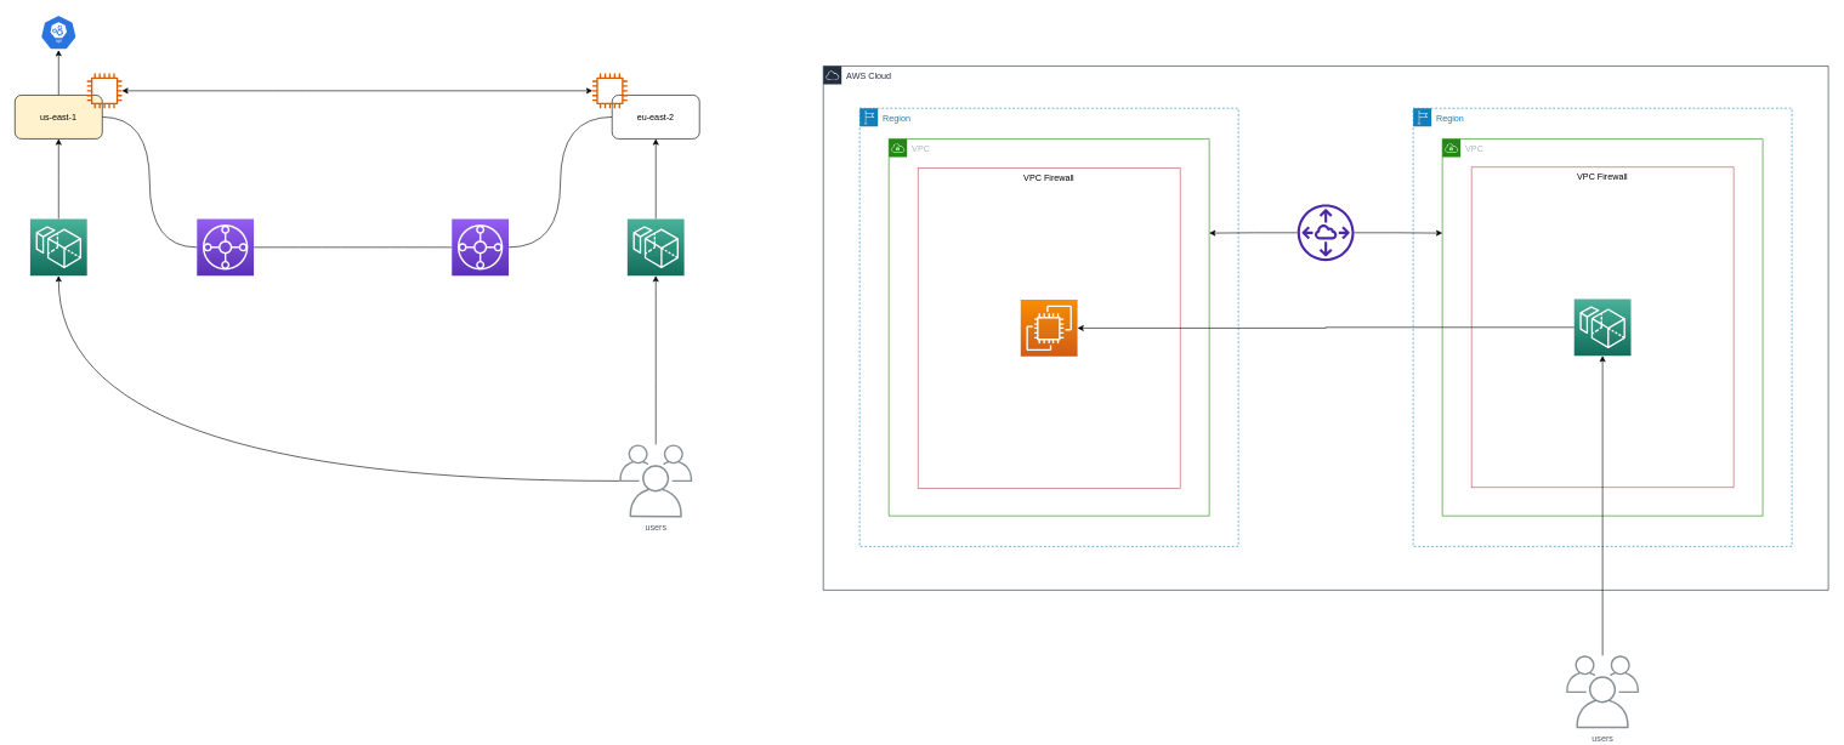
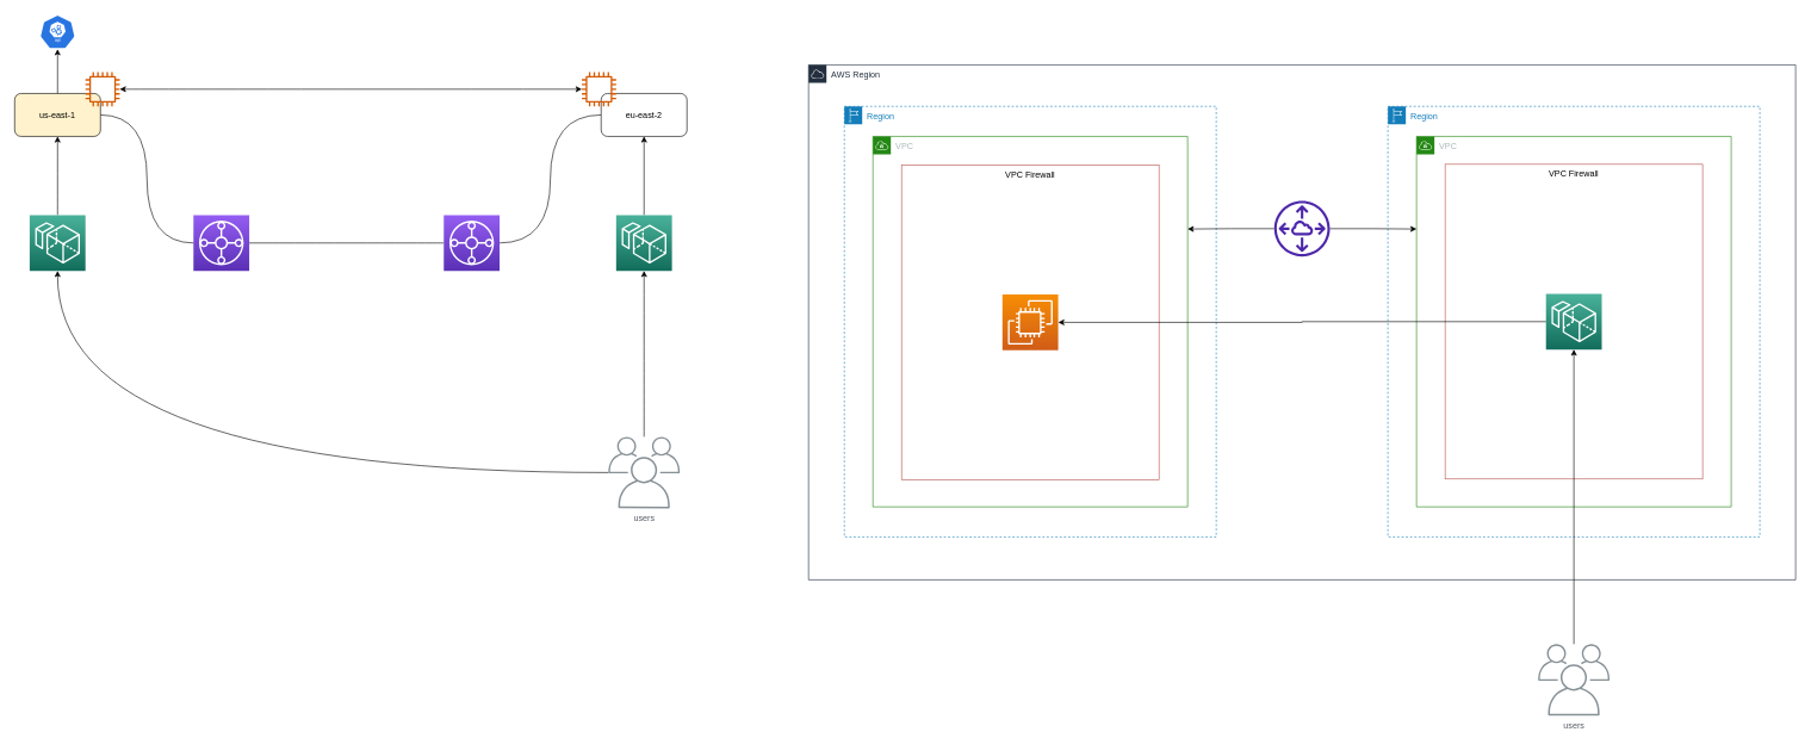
  <mxCell id="0" />
  <mxCell id="1" parent="0" />
  <mxCell id="2" value="" style="sketch=0;points=[[0,0,0],[0.25,0,0],[0.5,0,0],[0.75,0,0],[1,0,0],[0,1,0],[0.25,1,0],[0.5,1,0],[0.75,1,0],[1,1,0],[0,0.25,0],[0,0.5,0],[0,0.75,0],[1,0.25,0],[1,0.5,0],[1,0.75,0]];outlineConnect=0;fontColor=#232F3E;gradientColor=#945DF2;gradientDirection=north;fillColor=#5A30B5;strokeColor=#ffffff;dashed=0;verticalLabelPosition=bottom;verticalAlign=top;align=center;html=1;fontSize=12;fontStyle=0;aspect=fixed;shape=mxgraph.aws4.resourceIcon;resIcon=mxgraph.aws4.transit_gateway;" vertex="1" parent="1"><mxGeometry x="270" y="300" width="78" height="78" as="geometry" /></mxCell>
  <mxCell id="3" style="edgeStyle=orthogonalEdgeStyle;rounded=0;orthogonalLoop=1;jettySize=auto;html=1;entryX=0.5;entryY=1;entryDx=0;entryDy=0;entryPerimeter=0;startArrow=none;startFill=0;endArrow=classic;endFill=1;" edge="1" parent="1" source="5" target="12"><mxGeometry relative="1" as="geometry" /></mxCell>
  <mxCell id="4" style="edgeStyle=orthogonalEdgeStyle;curved=1;orthogonalLoop=1;jettySize=auto;html=1;entryX=0;entryY=0.5;entryDx=0;entryDy=0;entryPerimeter=0;startArrow=none;startFill=0;endArrow=none;endFill=0;" edge="1" parent="1" source="5" target="2"><mxGeometry relative="1" as="geometry" /></mxCell>
  <mxCell id="5" value="us-east-1" style="rounded=1;whiteSpace=wrap;html=1;fillColor=#fff2cc;" vertex="1" parent="1"><mxGeometry x="20" y="130" width="120" height="60" as="geometry" /></mxCell>
  <mxCell id="6" style="edgeStyle=orthogonalEdgeStyle;curved=1;orthogonalLoop=1;jettySize=auto;html=1;entryX=1;entryY=0.5;entryDx=0;entryDy=0;entryPerimeter=0;startArrow=none;startFill=0;endArrow=none;endFill=0;" edge="1" parent="1" source="7" target="9"><mxGeometry relative="1" as="geometry" /></mxCell>
  <mxCell id="7" value="eu-east-2" style="rounded=1;whiteSpace=wrap;html=1;" vertex="1" parent="1"><mxGeometry x="840" y="130" width="120" height="60" as="geometry" /></mxCell>
  <mxCell id="8" value="" style="edgeStyle=orthogonalEdgeStyle;curved=1;orthogonalLoop=1;jettySize=auto;html=1;startArrow=none;startFill=0;endArrow=none;endFill=0;entryX=1;entryY=0.5;entryDx=0;entryDy=0;entryPerimeter=0;" edge="1" parent="1" source="9" target="2"><mxGeometry relative="1" as="geometry"><mxPoint x="540" y="339" as="targetPoint" /></mxGeometry></mxCell>
  <mxCell id="9" value="" style="sketch=0;points=[[0,0,0],[0.25,0,0],[0.5,0,0],[0.75,0,0],[1,0,0],[0,1,0],[0.25,1,0],[0.5,1,0],[0.75,1,0],[1,1,0],[0,0.25,0],[0,0.5,0],[0,0.75,0],[1,0.25,0],[1,0.5,0],[1,0.75,0]];outlineConnect=0;fontColor=#232F3E;gradientColor=#945DF2;gradientDirection=north;fillColor=#5A30B5;strokeColor=#ffffff;dashed=0;verticalLabelPosition=bottom;verticalAlign=top;align=center;html=1;fontSize=12;fontStyle=0;aspect=fixed;shape=mxgraph.aws4.resourceIcon;resIcon=mxgraph.aws4.transit_gateway;" vertex="1" parent="1"><mxGeometry x="620" y="300" width="78" height="78" as="geometry" /></mxCell>
  <mxCell id="10" style="edgeStyle=orthogonalEdgeStyle;rounded=0;orthogonalLoop=1;jettySize=auto;html=1;endArrow=classic;endFill=1;startArrow=none;startFill=0;" edge="1" parent="1" source="11" target="7"><mxGeometry relative="1" as="geometry" /></mxCell>
  <mxCell id="11" value="" style="sketch=0;points=[[0,0,0],[0.25,0,0],[0.5,0,0],[0.75,0,0],[1,0,0],[0,1,0],[0.25,1,0],[0.5,1,0],[0.75,1,0],[1,1,0],[0,0.25,0],[0,0.5,0],[0,0.75,0],[1,0.25,0],[1,0.5,0],[1,0.75,0]];outlineConnect=0;fontColor=#232F3E;gradientColor=#4AB29A;gradientDirection=north;fillColor=#116D5B;strokeColor=#ffffff;dashed=0;verticalLabelPosition=bottom;verticalAlign=top;align=center;html=1;fontSize=12;fontStyle=0;aspect=fixed;shape=mxgraph.aws4.resourceIcon;resIcon=mxgraph.aws4.workspaces;" vertex="1" parent="1"><mxGeometry x="861" y="300" width="78" height="78" as="geometry" /></mxCell>
  <mxCell id="12" value="" style="sketch=0;html=1;dashed=0;whitespace=wrap;fillColor=#2875E2;strokeColor=#ffffff;points=[[0.005,0.63,0],[0.1,0.2,0],[0.9,0.2,0],[0.5,0,0],[0.995,0.63,0],[0.72,0.99,0],[0.5,1,0],[0.28,0.99,0]];shape=mxgraph.kubernetes.icon;prIcon=api" vertex="1" parent="1"><mxGeometry x="55" y="20" width="50" height="48" as="geometry" /></mxCell>
  <mxCell id="13" value="" style="edgeStyle=orthogonalEdgeStyle;curved=1;orthogonalLoop=1;jettySize=auto;html=1;startArrow=none;startFill=0;endArrow=classic;endFill=1;" edge="1" parent="1" source="14" target="5"><mxGeometry relative="1" as="geometry" /></mxCell>
  <mxCell id="14" value="" style="sketch=0;points=[[0,0,0],[0.25,0,0],[0.5,0,0],[0.75,0,0],[1,0,0],[0,1,0],[0.25,1,0],[0.5,1,0],[0.75,1,0],[1,1,0],[0,0.25,0],[0,0.5,0],[0,0.75,0],[1,0.25,0],[1,0.5,0],[1,0.75,0]];outlineConnect=0;fontColor=#232F3E;gradientColor=#4AB29A;gradientDirection=north;fillColor=#116D5B;strokeColor=#ffffff;dashed=0;verticalLabelPosition=bottom;verticalAlign=top;align=center;html=1;fontSize=12;fontStyle=0;aspect=fixed;shape=mxgraph.aws4.resourceIcon;resIcon=mxgraph.aws4.workspaces;" vertex="1" parent="1"><mxGeometry x="41" y="300" width="78" height="78" as="geometry" /></mxCell>
  <mxCell id="15" style="edgeStyle=orthogonalEdgeStyle;orthogonalLoop=1;jettySize=auto;html=1;entryX=0.5;entryY=1;entryDx=0;entryDy=0;entryPerimeter=0;startArrow=none;startFill=0;endArrow=classic;endFill=1;curved=1;" edge="1" parent="1" source="17" target="14"><mxGeometry relative="1" as="geometry" /></mxCell>
  <mxCell id="16" style="edgeStyle=orthogonalEdgeStyle;curved=1;orthogonalLoop=1;jettySize=auto;html=1;entryX=0.5;entryY=1;entryDx=0;entryDy=0;entryPerimeter=0;startArrow=none;startFill=0;endArrow=classic;endFill=1;" edge="1" parent="1" source="17" target="11"><mxGeometry relative="1" as="geometry" /></mxCell>
  <mxCell id="17" value="users" style="sketch=0;outlineConnect=0;gradientColor=none;fontColor=#545B64;strokeColor=none;fillColor=#879196;dashed=0;verticalLabelPosition=bottom;verticalAlign=top;align=center;html=1;fontSize=12;fontStyle=0;aspect=fixed;shape=mxgraph.aws4.illustration_users;pointerEvents=1" vertex="1" parent="1"><mxGeometry x="850" y="610" width="100" height="100" as="geometry" /></mxCell>
  <mxCell id="18" style="edgeStyle=orthogonalEdgeStyle;curved=1;orthogonalLoop=1;jettySize=auto;html=1;startArrow=classic;startFill=1;endArrow=classic;endFill=1;" edge="1" parent="1" source="19" target="20"><mxGeometry relative="1" as="geometry" /></mxCell>
  <mxCell id="19" value="" style="sketch=0;outlineConnect=0;fontColor=#232F3E;gradientColor=none;fillColor=#D45B07;strokeColor=none;dashed=0;verticalLabelPosition=bottom;verticalAlign=top;align=center;html=1;fontSize=12;fontStyle=0;aspect=fixed;pointerEvents=1;shape=mxgraph.aws4.instance2;" vertex="1" parent="1"><mxGeometry x="119" y="100" width="48" height="48" as="geometry" /></mxCell>
  <mxCell id="20" value="" style="sketch=0;outlineConnect=0;fontColor=#232F3E;gradientColor=none;fillColor=#D45B07;strokeColor=none;dashed=0;verticalLabelPosition=bottom;verticalAlign=top;align=center;html=1;fontSize=12;fontStyle=0;aspect=fixed;pointerEvents=1;shape=mxgraph.aws4.instance2;" vertex="1" parent="1"><mxGeometry x="813" y="100" width="48" height="48" as="geometry" /></mxCell>
- <mxCell id="21" value="AWS Cloud" style="points=[[0,0],[0.25,0],[0.5,0],[0.75,0],[1,0],[1,0.25],[1,0.5],[1,0.75],[1,1],[0.75,1],[0.5,1],[0.25,1],[0,1],[0,0.75],[0,0.5],[0,0.25]];outlineConnect=0;gradientColor=none;html=1;whiteSpace=wrap;fontSize=12;fontStyle=0;container=1;pointerEvents=0;collapsible=0;recursiveResize=0;shape=mxgraph.aws4.group;grIcon=mxgraph.aws4.group_aws_cloud;strokeColor=#232F3E;fillColor=none;verticalAlign=top;align=left;spacingLeft=30;fontColor=#232F3E;dashed=0;" vertex="1" parent="1"><mxGeometry x="1130" y="90" width="1380" height="720" as="geometry" /></mxCell>
+ <mxCell id="21" value="AWS Region" style="points=[[0,0],[0.25,0],[0.5,0],[0.75,0],[1,0],[1,0.25],[1,0.5],[1,0.75],[1,1],[0.75,1],[0.5,1],[0.25,1],[0,1],[0,0.75],[0,0.5],[0,0.25]];outlineConnect=0;gradientColor=none;html=1;whiteSpace=wrap;fontSize=12;fontStyle=0;container=1;pointerEvents=0;collapsible=0;recursiveResize=0;shape=mxgraph.aws4.group;grIcon=mxgraph.aws4.group_aws_cloud;strokeColor=#232F3E;fillColor=none;verticalAlign=top;align=left;spacingLeft=30;fontColor=#232F3E;dashed=0;" vertex="1" parent="1"><mxGeometry x="1130" y="90" width="1380" height="720" as="geometry" /></mxCell>
  <mxCell id="22" value="Region" style="points=[[0,0],[0.25,0],[0.5,0],[0.75,0],[1,0],[1,0.25],[1,0.5],[1,0.75],[1,1],[0.75,1],[0.5,1],[0.25,1],[0,1],[0,0.75],[0,0.5],[0,0.25]];outlineConnect=0;gradientColor=none;html=1;whiteSpace=wrap;fontSize=12;fontStyle=0;container=1;pointerEvents=0;collapsible=0;recursiveResize=0;shape=mxgraph.aws4.group;grIcon=mxgraph.aws4.group_region;strokeColor=#147EBA;fillColor=none;verticalAlign=top;align=left;spacingLeft=30;fontColor=#147EBA;dashed=1;" vertex="1" parent="21"><mxGeometry x="50" y="58" width="520" height="602" as="geometry" /></mxCell>
  <mxCell id="23" value="VPC" style="points=[[0,0],[0.25,0],[0.5,0],[0.75,0],[1,0],[1,0.25],[1,0.5],[1,0.75],[1,1],[0.75,1],[0.5,1],[0.25,1],[0,1],[0,0.75],[0,0.5],[0,0.25]];outlineConnect=0;gradientColor=none;html=1;whiteSpace=wrap;fontSize=12;fontStyle=0;container=1;pointerEvents=0;collapsible=0;recursiveResize=0;shape=mxgraph.aws4.group;grIcon=mxgraph.aws4.group_vpc;strokeColor=#248814;fillColor=none;verticalAlign=top;align=left;spacingLeft=30;fontColor=#AAB7B8;dashed=0;" vertex="1" parent="22"><mxGeometry x="40" y="42" width="440" height="518" as="geometry" /></mxCell>
  <mxCell id="24" value="VPC Firewall" style="fillColor=none;strokeColor=#b85450;verticalAlign=top;fontStyle=0;" vertex="1" parent="23"><mxGeometry x="40" y="40" width="360" height="440" as="geometry" /></mxCell>
  <mxCell id="25" value="" style="sketch=0;points=[[0,0,0],[0.25,0,0],[0.5,0,0],[0.75,0,0],[1,0,0],[0,1,0],[0.25,1,0],[0.5,1,0],[0.75,1,0],[1,1,0],[0,0.25,0],[0,0.5,0],[0,0.75,0],[1,0.25,0],[1,0.5,0],[1,0.75,0]];outlineConnect=0;fontColor=#232F3E;gradientColor=#F78E04;gradientDirection=north;fillColor=#D05C17;strokeColor=#ffffff;dashed=0;verticalLabelPosition=bottom;verticalAlign=top;align=center;html=1;fontSize=12;fontStyle=0;aspect=fixed;shape=mxgraph.aws4.resourceIcon;resIcon=mxgraph.aws4.ec2;" vertex="1" parent="23"><mxGeometry x="181" y="221" width="78" height="78" as="geometry" /></mxCell>
  <mxCell id="26" value="Region" style="points=[[0,0],[0.25,0],[0.5,0],[0.75,0],[1,0],[1,0.25],[1,0.5],[1,0.75],[1,1],[0.75,1],[0.5,1],[0.25,1],[0,1],[0,0.75],[0,0.5],[0,0.25]];outlineConnect=0;gradientColor=none;html=1;whiteSpace=wrap;fontSize=12;fontStyle=0;container=1;pointerEvents=0;collapsible=0;recursiveResize=0;shape=mxgraph.aws4.group;grIcon=mxgraph.aws4.group_region;strokeColor=#147EBA;fillColor=none;verticalAlign=top;align=left;spacingLeft=30;fontColor=#147EBA;dashed=1;" vertex="1" parent="21"><mxGeometry x="810" y="58" width="520" height="602" as="geometry" /></mxCell>
  <mxCell id="27" value="VPC" style="points=[[0,0],[0.25,0],[0.5,0],[0.75,0],[1,0],[1,0.25],[1,0.5],[1,0.75],[1,1],[0.75,1],[0.5,1],[0.25,1],[0,1],[0,0.75],[0,0.5],[0,0.25]];outlineConnect=0;gradientColor=none;html=1;whiteSpace=wrap;fontSize=12;fontStyle=0;container=1;pointerEvents=0;collapsible=0;recursiveResize=0;shape=mxgraph.aws4.group;grIcon=mxgraph.aws4.group_vpc;strokeColor=#248814;fillColor=none;verticalAlign=top;align=left;spacingLeft=30;fontColor=#AAB7B8;dashed=0;" vertex="1" parent="26"><mxGeometry x="40" y="42" width="440" height="518" as="geometry" /></mxCell>
  <mxCell id="28" value="VPC Firewall" style="fillColor=none;strokeColor=#b85450;verticalAlign=top;fontStyle=0;" vertex="1" parent="27"><mxGeometry x="40" y="39" width="360" height="440" as="geometry" /></mxCell>
  <mxCell id="29" value="" style="sketch=0;points=[[0,0,0],[0.25,0,0],[0.5,0,0],[0.75,0,0],[1,0,0],[0,1,0],[0.25,1,0],[0.5,1,0],[0.75,1,0],[1,1,0],[0,0.25,0],[0,0.5,0],[0,0.75,0],[1,0.25,0],[1,0.5,0],[1,0.75,0]];outlineConnect=0;fontColor=#232F3E;gradientColor=#4AB29A;gradientDirection=north;fillColor=#116D5B;strokeColor=#ffffff;dashed=0;verticalLabelPosition=bottom;verticalAlign=top;align=center;html=1;fontSize=12;fontStyle=0;aspect=fixed;shape=mxgraph.aws4.resourceIcon;resIcon=mxgraph.aws4.workspaces;" vertex="1" parent="27"><mxGeometry x="181" y="220" width="78" height="78" as="geometry" /></mxCell>
  <mxCell id="30" style="edgeStyle=orthogonalEdgeStyle;rounded=0;orthogonalLoop=1;jettySize=auto;html=1;entryX=1;entryY=0.5;entryDx=0;entryDy=0;entryPerimeter=0;startArrow=none;startFill=0;endArrow=classic;endFill=1;" edge="1" parent="21" source="29" target="25"><mxGeometry relative="1" as="geometry" /></mxCell>
  <mxCell id="31" style="edgeStyle=orthogonalEdgeStyle;rounded=0;orthogonalLoop=1;jettySize=auto;html=1;entryX=1;entryY=0.25;entryDx=0;entryDy=0;startArrow=none;startFill=0;endArrow=classic;endFill=1;" edge="1" parent="21" source="33" target="23"><mxGeometry relative="1" as="geometry" /></mxCell>
  <mxCell id="32" style="edgeStyle=orthogonalEdgeStyle;rounded=0;orthogonalLoop=1;jettySize=auto;html=1;entryX=0;entryY=0.25;entryDx=0;entryDy=0;startArrow=none;startFill=0;endArrow=classic;endFill=1;" edge="1" parent="21" source="33" target="27"><mxGeometry relative="1" as="geometry" /></mxCell>
  <mxCell id="33" value="" style="sketch=0;outlineConnect=0;fontColor=#232F3E;gradientColor=none;fillColor=#4D27AA;strokeColor=none;dashed=0;verticalLabelPosition=bottom;verticalAlign=top;align=center;html=1;fontSize=12;fontStyle=0;aspect=fixed;pointerEvents=1;shape=mxgraph.aws4.peering;" vertex="1" parent="21"><mxGeometry x="651" y="190" width="78" height="78" as="geometry" /></mxCell>
  <mxCell id="34" value="users" style="sketch=0;outlineConnect=0;gradientColor=none;fontColor=#545B64;strokeColor=none;fillColor=#879196;dashed=0;verticalLabelPosition=bottom;verticalAlign=top;align=center;html=1;fontSize=12;fontStyle=0;aspect=fixed;shape=mxgraph.aws4.illustration_users;pointerEvents=1" vertex="1" parent="1"><mxGeometry x="2150" y="900" width="100" height="100" as="geometry" /></mxCell>
  <mxCell id="35" style="edgeStyle=orthogonalEdgeStyle;orthogonalLoop=1;jettySize=auto;html=1;startArrow=classic;startFill=1;endArrow=none;endFill=0;rounded=0;" edge="1" parent="1" source="29" target="34"><mxGeometry relative="1" as="geometry" /></mxCell>
